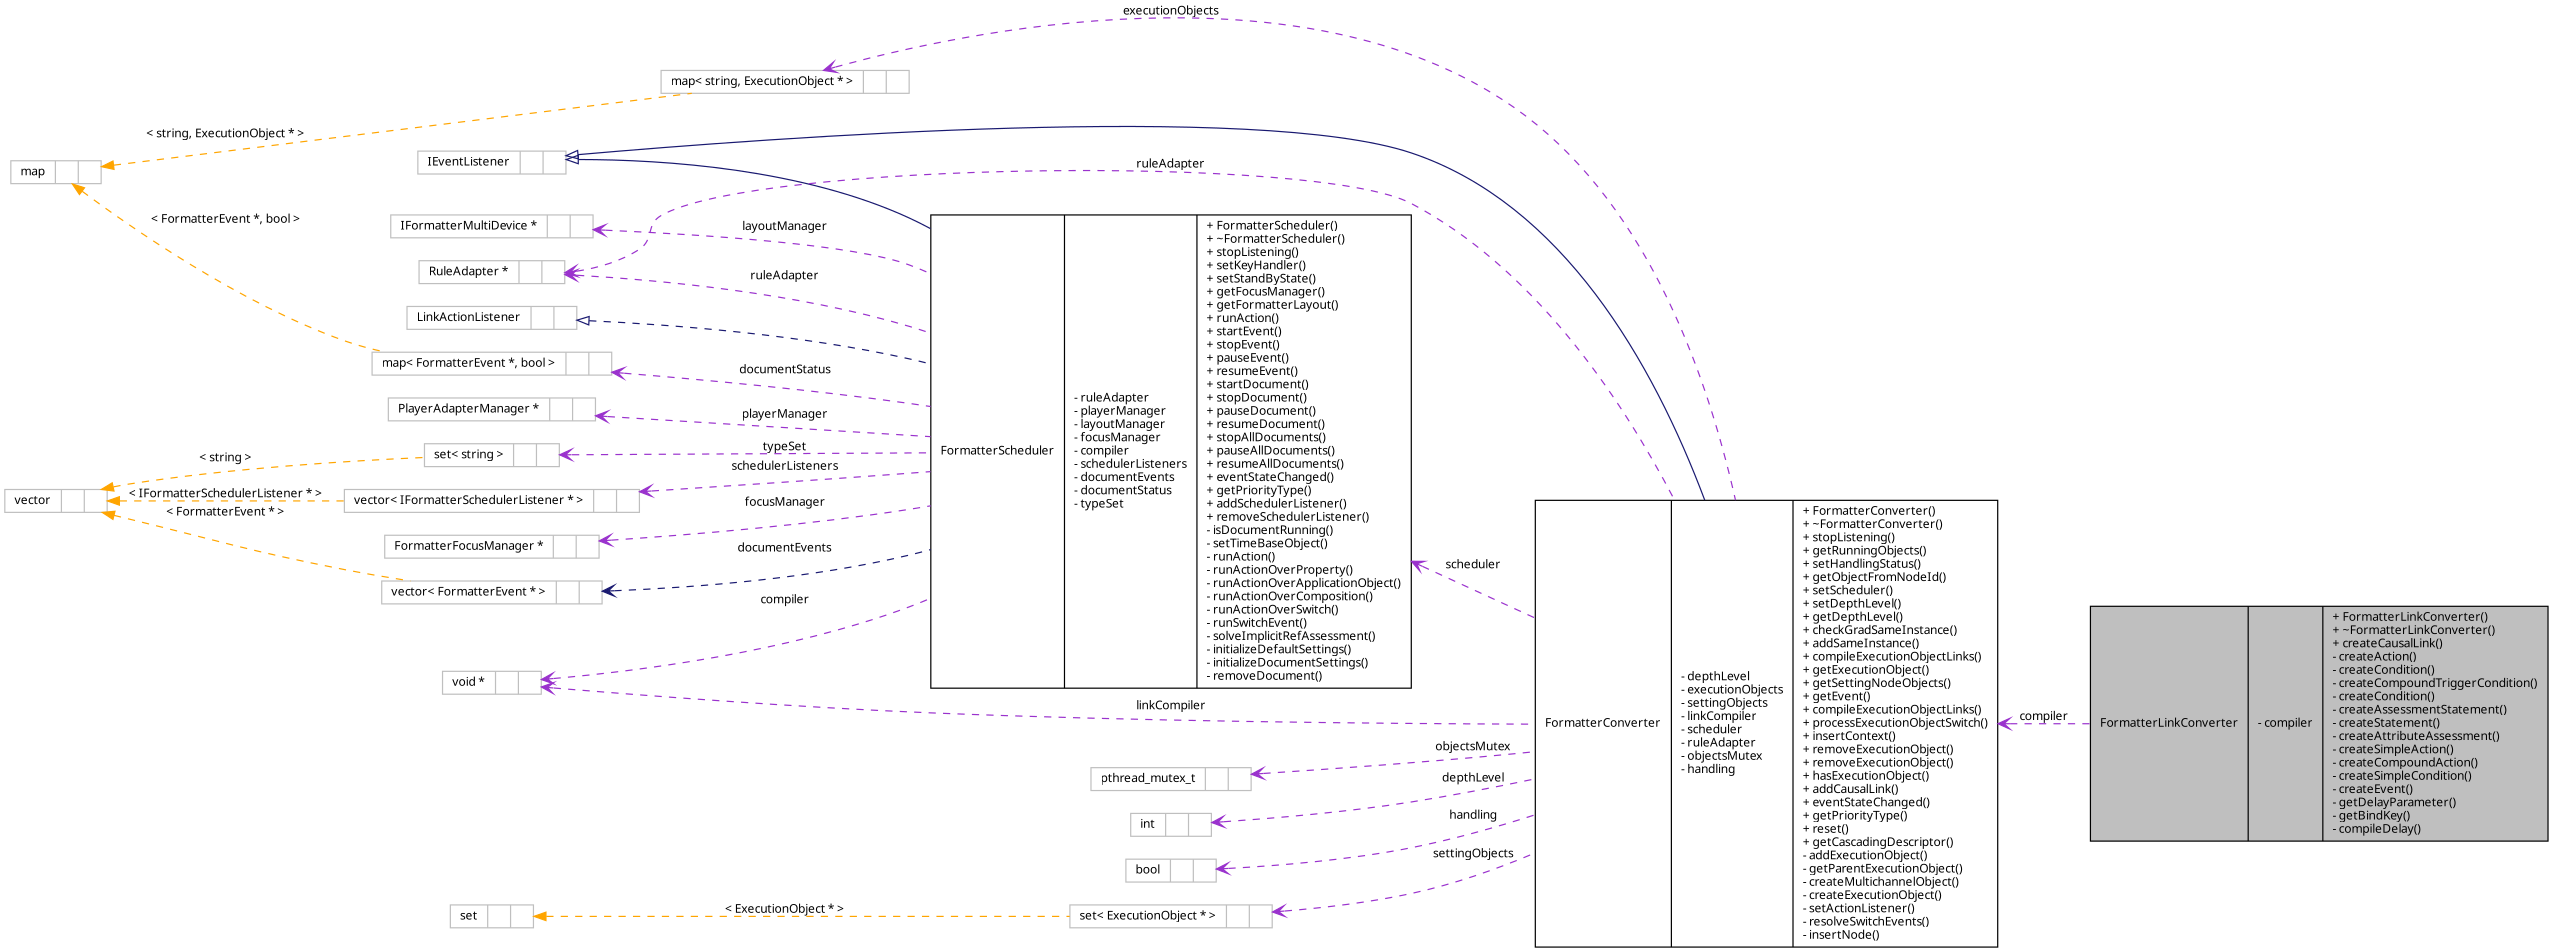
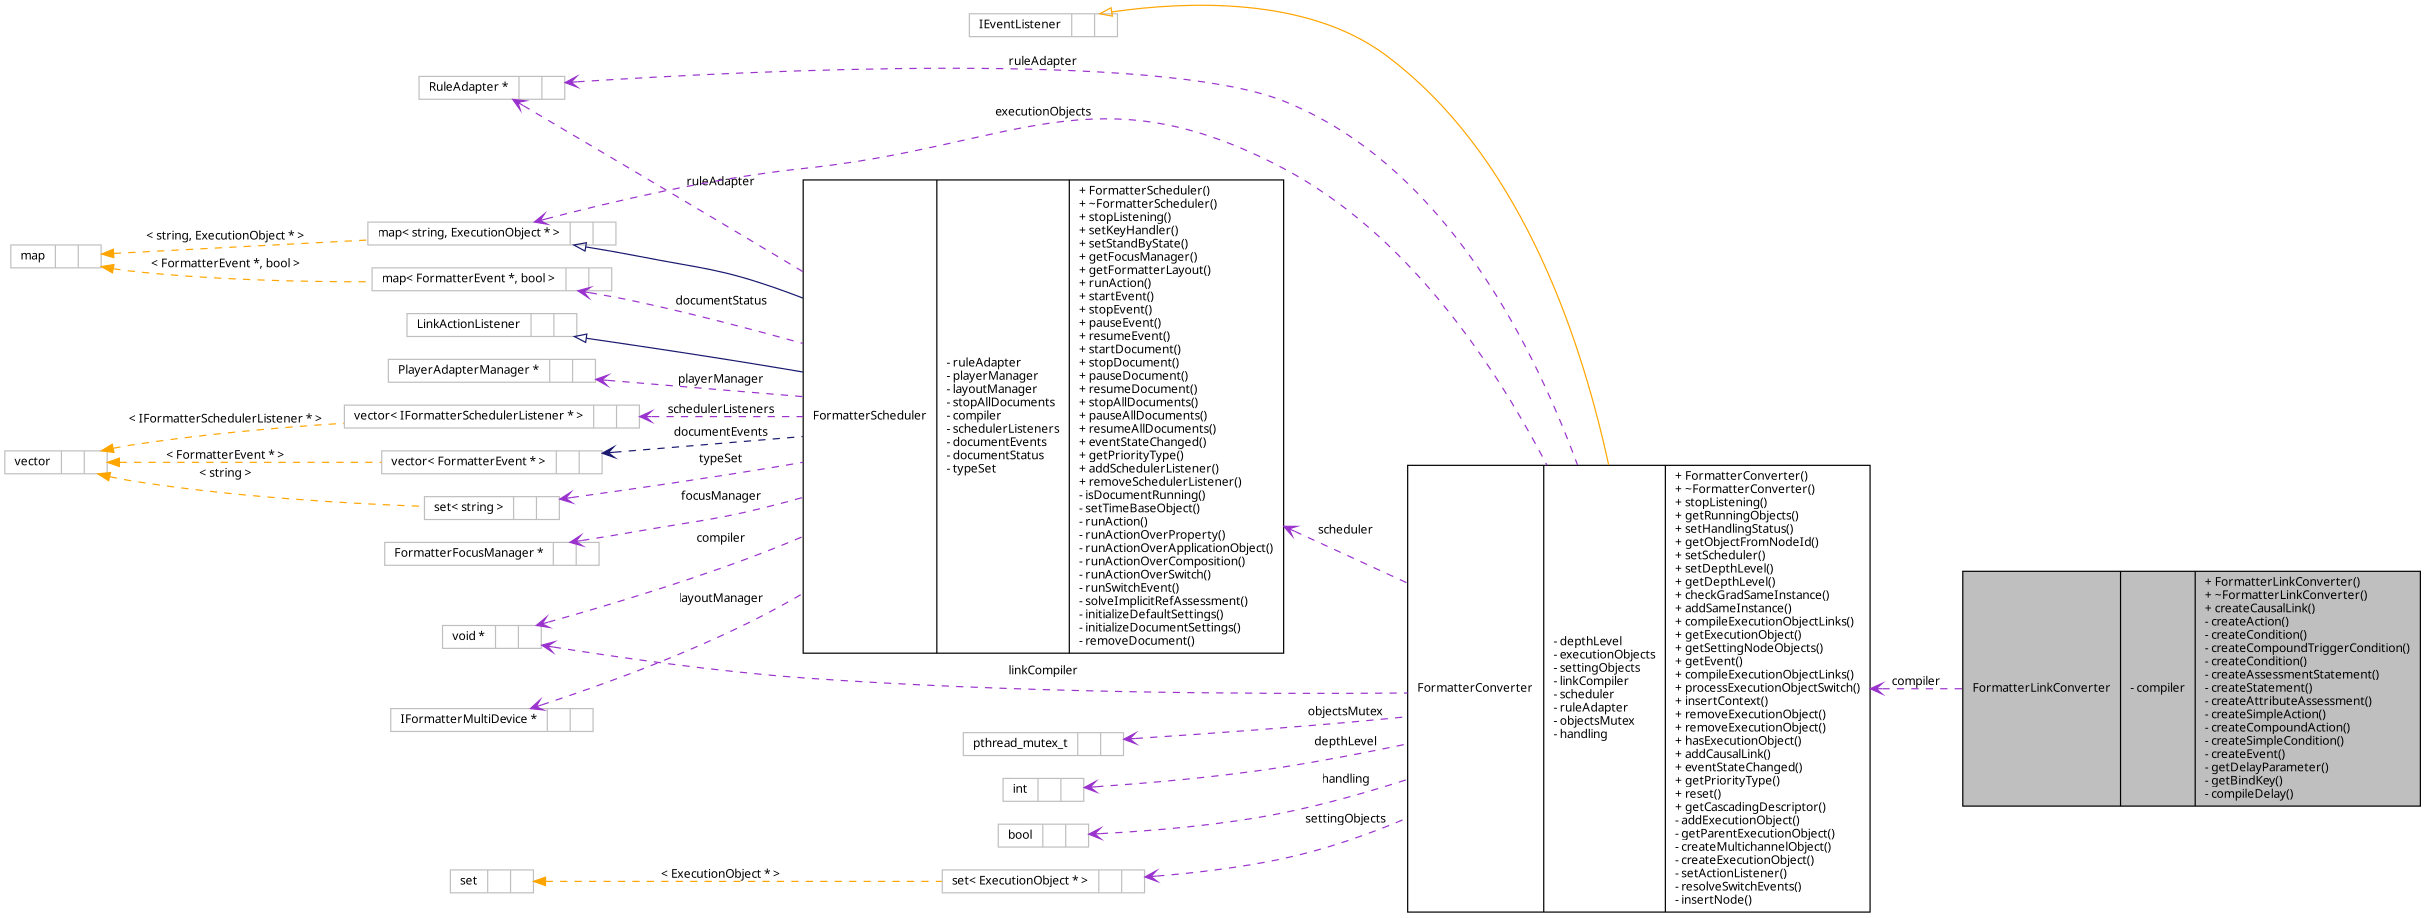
  digraph {
    rankdir=LR
    node [color=grey75 fillcolor=white fontname="FreeSans.ttf" fontsize=10 shape=record style=filled]
    edge [arrowtail=open color=darkorchid3 dir=back fontname="FreeSans.ttf" fontsize=10 labelfontname="FreeSans.ttf" labelfontsize=10 style=dashed]
    n1 [color=black fillcolor=grey75 fontcolor=black height=0.2 label="{FormatterLinkConverter\n|- compiler\l|+ FormatterLinkConverter()\l+ ~FormatterLinkConverter()\l+ createCausalLink()\l- createAction()\l- createCondition()\l- createCompoundTriggerCondition()\l- createCondition()\l- createAssessmentStatement()\l- createStatement()\l- createAttributeAssessment()\l- createSimpleAction()\l- createCompoundAction()\l- createSimpleCondition()\l- createEvent()\l- getDelayParameter()\l- getBindKey()\l- compileDelay()\l}" width=0.4]
    n2 [color=black height=0.2 label="{FormatterConverter\n|- depthLevel\l- executionObjects\l- settingObjects\l- linkCompiler\l- scheduler\l- ruleAdapter\l- objectsMutex\l- handling\l|+ FormatterConverter()\l+ ~FormatterConverter()\l+ stopListening()\l+ getRunningObjects()\l+ setHandlingStatus()\l+ getObjectFromNodeId()\l+ setScheduler()\l+ setDepthLevel()\l+ getDepthLevel()\l+ checkGradSameInstance()\l+ addSameInstance()\l+ compileExecutionObjectLinks()\l+ getExecutionObject()\l+ getSettingNodeObjects()\l+ getEvent()\l+ compileExecutionObjectLinks()\l+ processExecutionObjectSwitch()\l+ insertContext()\l+ removeExecutionObject()\l+ removeExecutionObject()\l+ hasExecutionObject()\l+ addCausalLink()\l+ eventStateChanged()\l+ getPriorityType()\l+ reset()\l+ getCascadingDescriptor()\l- addExecutionObject()\l- getParentExecutionObject()\l- createMultichannelObject()\l- createExecutionObject()\l- setActionListener()\l- resolveSwitchEvents()\l- insertNode()\l}" width=0.4]
    n3 [height=0.2 label="{IEventListener\n||}" width=0.4]
-   n4 [color=black height=0.2 label="{FormatterScheduler\n|- ruleAdapter\l- playerManager\l- layoutManager\l- focusManager\l- compiler\l- schedulerListeners\l- documentEvents\l- documentStatus\l- typeSet\l|+ FormatterScheduler()\l+ ~FormatterScheduler()\l+ stopListening()\l+ setKeyHandler()\l+ setStandByState()\l+ getFocusManager()\l+ getFormatterLayout()\l+ runAction()\l+ startEvent()\l+ stopEvent()\l+ pauseEvent()\l+ resumeEvent()\l+ startDocument()\l+ stopDocument()\l+ pauseDocument()\l+ resumeDocument()\l+ stopAllDocuments()\l+ pauseAllDocuments()\l+ resumeAllDocuments()\l+ eventStateChanged()\l+ getPriorityType()\l+ addSchedulerListener()\l+ removeSchedulerListener()\l- isDocumentRunning()\l- setTimeBaseObject()\l- runAction()\l- runActionOverProperty()\l- runActionOverApplicationObject()\l- runActionOverComposition()\l- runActionOverSwitch()\l- runSwitchEvent()\l- solveImplicitRefAssessment()\l- initializeDefaultSettings()\l- initializeDocumentSettings()\l- removeDocument()\l}" width=0.4]
+   n4 [color=black height=0.2 label="{FormatterScheduler\n|- ruleAdapter\l- playerManager\l- layoutManager\l- stopAllDocuments\l- compiler\l- schedulerListeners\l- documentEvents\l- documentStatus\l- typeSet\l|+ FormatterScheduler()\l+ ~FormatterScheduler()\l+ stopListening()\l+ setKeyHandler()\l+ setStandByState()\l+ getFocusManager()\l+ getFormatterLayout()\l+ runAction()\l+ startEvent()\l+ stopEvent()\l+ pauseEvent()\l+ resumeEvent()\l+ startDocument()\l+ stopDocument()\l+ pauseDocument()\l+ resumeDocument()\l+ stopAllDocuments()\l+ pauseAllDocuments()\l+ resumeAllDocuments()\l+ eventStateChanged()\l+ getPriorityType()\l+ addSchedulerListener()\l+ removeSchedulerListener()\l- isDocumentRunning()\l- setTimeBaseObject()\l- runAction()\l- runActionOverProperty()\l- runActionOverApplicationObject()\l- runActionOverComposition()\l- runActionOverSwitch()\l- runSwitchEvent()\l- solveImplicitRefAssessment()\l- initializeDefaultSettings()\l- initializeDocumentSettings()\l- removeDocument()\l}" width=0.4]
    n5 [height=0.2 label="{pthread_mutex_t\n||}" width=0.4]
    n6 [height=0.2 label="{int\n||}" width=0.4]
    n7 [height=0.2 label="{bool\n||}" width=0.4]
    n8 [height=0.2 label="{RuleAdapter *\n||}" width=0.4]
    n9 [height=0.2 label="{map\< string, ExecutionObject * \>\n||}" width=0.4]
    n10 [height=0.2 label="{map\n||}" width=0.4]
    n11 [height=0.2 label="{map\< FormatterEvent *, bool \>\n||}" width=0.4]
    n12 [height=0.2 label="{LinkActionListener\n||}" width=0.4]
    n13 [height=0.2 label="{PlayerAdapterManager *\n||}" width=0.4]
    n14 [height=0.2 label="{vector\< IFormatterSchedulerListener * \>\n||}" width=0.4]
    n15 [height=0.2 label="{vector\n||}" width=0.4]
    n16 [height=0.2 label="{vector\< FormatterEvent * \>\n||}" width=0.4]
    n17 [height=0.2 label="{set\< string \>\n||}" width=0.4]
    n18 [height=0.2 label="{FormatterFocusManager *\n||}" width=0.4]
    n19 [height=0.2 label="{set\n||}" width=0.4]
    n20 [height=0.2 label="{set\< ExecutionObject * \>\n||}" width=0.4]
    n21 [height=0.2 label="{void *\n||}" width=0.4]
    n22 [height=0.2 label="{IFormatterMultiDevice *\n||}" width=0.4]
    n2 -> n1 [label=compiler]
-   n3 -> n2 [arrowtail=empty color=midnightblue style=solid]
-   n3 -> n4 [arrowtail=empty color=midnightblue style=solid]
+   n3 -> n2 [arrowtail=empty color=orange style=solid]
+   n9 -> n4 [arrowtail=empty color=midnightblue style=solid]
    n4 -> n2 [label=scheduler]
    n5 -> n2 [label=objectsMutex]
    n6 -> n2 [label=depthLevel]
    n7 -> n2 [label=handling]
    n8 -> n2 [label=ruleAdapter]
    n8 -> n4 [label=ruleAdapter]
    n9 -> n2 [label=executionObjects]
    n10 -> n9 [color=orange label="\< string, ExecutionObject * \>" arrowtail=""]
    n10 -> n11 [color=orange label="\< FormatterEvent *, bool \>" arrowtail=""]
    n11 -> n4 [label=documentStatus]
-   n12 -> n4 [arrowtail=empty color=midnightblue]
+   n12 -> n4 [arrowtail=empty color=midnightblue style=solid]
    n13 -> n4 [label=playerManager]
    n14 -> n4 [label=schedulerListeners]
    n15 -> n14 [color=orange label="\< IFormatterSchedulerListener * \>" arrowtail=""]
    n15 -> n16 [color=orange label="\< FormatterEvent * \>" arrowtail=""]
    n15 -> n17 [color=orange label="\< string \>" arrowtail=""]
    n16 -> n4 [color=midnightblue label=documentEvents]
    n17 -> n4 [label=typeSet]
    n18 -> n4 [label=focusManager]
    n19 -> n20 [color=orange label="\< ExecutionObject * \>" arrowtail=""]
    n20 -> n2 [label=settingObjects]
    n21 -> n2 [label=linkCompiler]
    n21 -> n4 [label=compiler]
    n22 -> n4 [label=layoutManager]
  }
